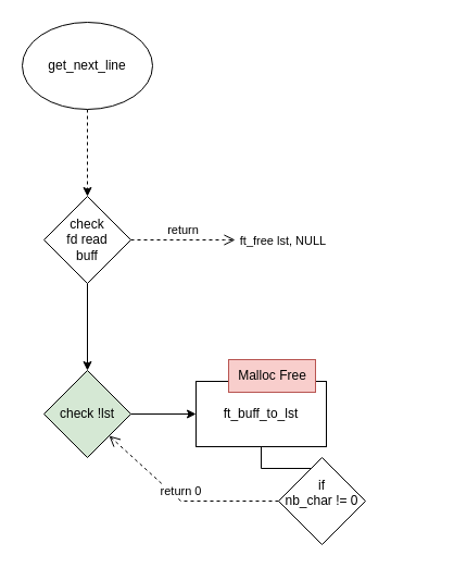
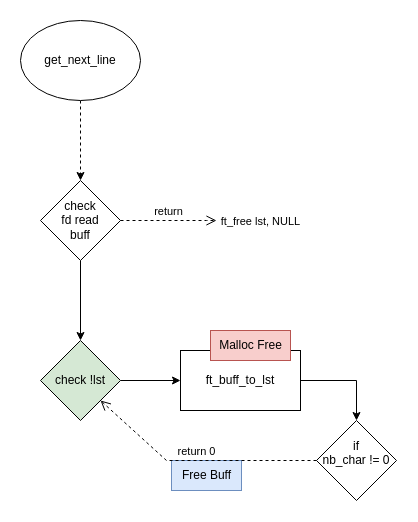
  <mxCell id="0" />
  <mxCell id="1" parent="0" />
  <mxCell id="2" value="" style="edgeStyle=orthogonalEdgeStyle;rounded=0;orthogonalLoop=1;jettySize=auto;html=1;dashed=1;" edge="1" parent="1" source="3" target="5"><mxGeometry relative="1" as="geometry" /></mxCell>
  <mxCell id="3" value="get_next_line" style="ellipse;whiteSpace=wrap;html=1;" vertex="1" parent="1"><mxGeometry x="20" y="20" width="120" height="80" as="geometry" /></mxCell>
  <mxCell id="4" value="" style="edgeStyle=orthogonalEdgeStyle;rounded=0;orthogonalLoop=1;jettySize=auto;html=1;" edge="1" parent="1" source="5" target="9"><mxGeometry relative="1" as="geometry" /></mxCell>
  <mxCell id="5" value="check &lt;br&gt;fd&amp;nbsp;read&lt;br&gt;buff" style="rhombus;whiteSpace=wrap;html=1;" vertex="1" parent="1"><mxGeometry x="40" y="180" width="80" height="80" as="geometry" /></mxCell>
  <mxCell id="6" value="return" style="html=1;verticalAlign=bottom;endArrow=open;dashed=1;endSize=8;curved=0;rounded=0;exitX=1;exitY=0.5;exitDx=0;exitDy=0;" edge="1" parent="1" source="5"><mxGeometry relative="1" as="geometry"><mxPoint x="186" y="310" as="sourcePoint" /><mxPoint x="216" y="220" as="targetPoint" /><Array as="points"><mxPoint x="206" y="220" /></Array></mxGeometry></mxCell>
  <mxCell id="7" value="ft_free lst, NULL" style="edgeLabel;html=1;align=center;verticalAlign=middle;resizable=0;points=[];" vertex="1" connectable="0" parent="6"><mxGeometry x="0.871" relative="1" as="geometry"><mxPoint x="49" as="offset" /></mxGeometry></mxCell>
  <mxCell id="8" value="" style="edgeStyle=orthogonalEdgeStyle;rounded=0;orthogonalLoop=1;jettySize=auto;html=1;" edge="1" parent="1" source="9" target="11"><mxGeometry relative="1" as="geometry" /></mxCell>
  <mxCell id="9" value="check !lst" style="rhombus;whiteSpace=wrap;html=1;fillColor=#d5e8d4;" vertex="1" parent="1"><mxGeometry x="40" y="340" width="80" height="80" as="geometry" /></mxCell>
  <mxCell id="10" value="" style="edgeStyle=orthogonalEdgeStyle;rounded=0;orthogonalLoop=1;jettySize=auto;html=1;" edge="1" parent="1" source="11" target="13"><mxGeometry relative="1" as="geometry" /></mxCell>
  <mxCell id="11" value="ft_buff_to_lst" style="whiteSpace=wrap;html=1;" vertex="1" parent="1"><mxGeometry x="180" y="350" width="120" height="60" as="geometry" /></mxCell>
- <mxCell id="13" value="if &lt;br&gt;nb_char != 0&lt;br&gt;&lt;br&gt;" style="rhombus;whiteSpace=wrap;html=1;" vertex="1" parent="1"><mxGeometry x="256" y="420" width="80" height="80" as="geometry" /></mxCell>
+ <mxCell id="12" value="Free Buff" style="text;html=1;align=center;verticalAlign=middle;resizable=0;points=[];autosize=1;strokeColor=#6c8ebf;fillColor=#dae8fc;" vertex="1" parent="1"><mxGeometry x="171" y="460" width="70" height="30" as="geometry" /></mxCell>
+ <mxCell id="13" value="if &lt;br&gt;nb_char != 0&lt;br&gt;&lt;br&gt;" style="rhombus;whiteSpace=wrap;html=1;" vertex="1" parent="1"><mxGeometry x="316" y="420" width="80" height="80" as="geometry" /></mxCell>
  <mxCell id="14" value="return 0" style="html=1;verticalAlign=bottom;endArrow=open;dashed=1;endSize=8;curved=0;rounded=0;entryX=1;entryY=1;entryDx=0;entryDy=0;exitX=0;exitY=0.5;exitDx=0;exitDy=0;" edge="1" parent="1" source="13" target="9"><mxGeometry relative="1" as="geometry"><mxPoint x="216" y="470" as="sourcePoint" /><mxPoint x="136" y="350" as="targetPoint" /><Array as="points"><mxPoint x="166" y="460" /></Array></mxGeometry></mxCell>
  <mxCell id="15" value="Malloc Free" style="text;html=1;align=center;verticalAlign=middle;resizable=0;points=[];autosize=1;strokeColor=#b85450;fillColor=#f8cecc;" vertex="1" parent="1"><mxGeometry x="210" y="330" width="80" height="30" as="geometry" /></mxCell>
